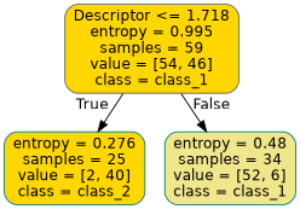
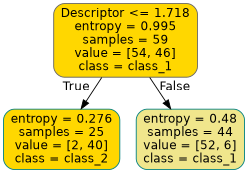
  digraph {
    node [color=teal fillcolor=gold fontname=helvetica shape=box style="filled, rounded"]
    edge [fontname=helvetica labeldistance=2.5 style=solid]
    n1 [color=gray40 label="Descriptor <= 1.718\nentropy = 0.995\nsamples = 59\nvalue = [54, 46]\nclass = class_1"]
    n2 [label="entropy = 0.276\nsamples = 25\nvalue = [2, 40]\nclass = class_2"]
-   n3 [fillcolor=khaki label="entropy = 0.48\nsamples = 34\nvalue = [52, 6]\nclass = class_1"]
+   n3 [fillcolor=khaki label="entropy = 0.48\nsamples = 44\nvalue = [52, 6]\nclass = class_1"]
    n1 -> n2 [headlabel=True labelangle=45]
    n1 -> n3 [headlabel=False labelangle=-45]
  }
